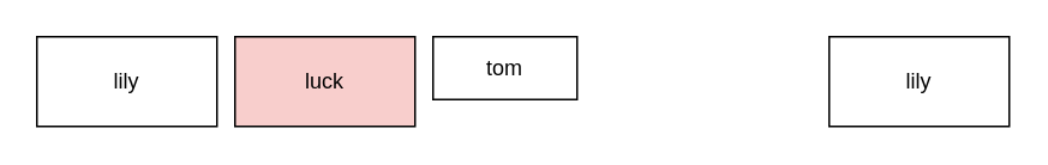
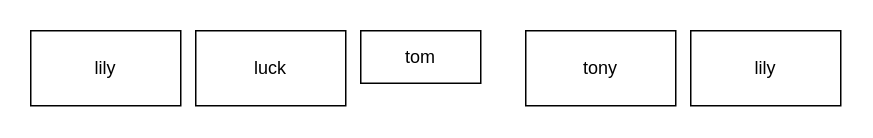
  <mxCell id="0" />
  <mxCell id="1" parent="0" />
  <mxCell id="2" value="lily" style="rounded=0;whiteSpace=wrap;html=1;" vertex="1" parent="1"><mxGeometry x="20" y="20" width="100" height="50" as="geometry" /></mxCell>
- <mxCell id="3" value="luck" style="rounded=0;whiteSpace=wrap;html=1;fillColor=#f8cecc;" vertex="1" parent="1"><mxGeometry x="130" y="20" width="100" height="50" as="geometry" /></mxCell>
+ <mxCell id="3" value="luck" style="rounded=0;whiteSpace=wrap;html=1;" vertex="1" parent="1"><mxGeometry x="130" y="20" width="100" height="50" as="geometry" /></mxCell>
  <mxCell id="4" value="tom" style="rounded=0;whiteSpace=wrap;html=1;" vertex="1" parent="1"><mxGeometry x="240" y="20" width="80" height="35" as="geometry" /></mxCell>
+ <mxCell id="5" value="tony" style="rounded=0;whiteSpace=wrap;html=1;" vertex="1" parent="1"><mxGeometry x="350" y="20" width="100" height="50" as="geometry" /></mxCell>
  <mxCell id="6" value="lily" style="rounded=0;whiteSpace=wrap;html=1;" vertex="1" parent="1"><mxGeometry x="460" y="20" width="100" height="50" as="geometry" /></mxCell>
